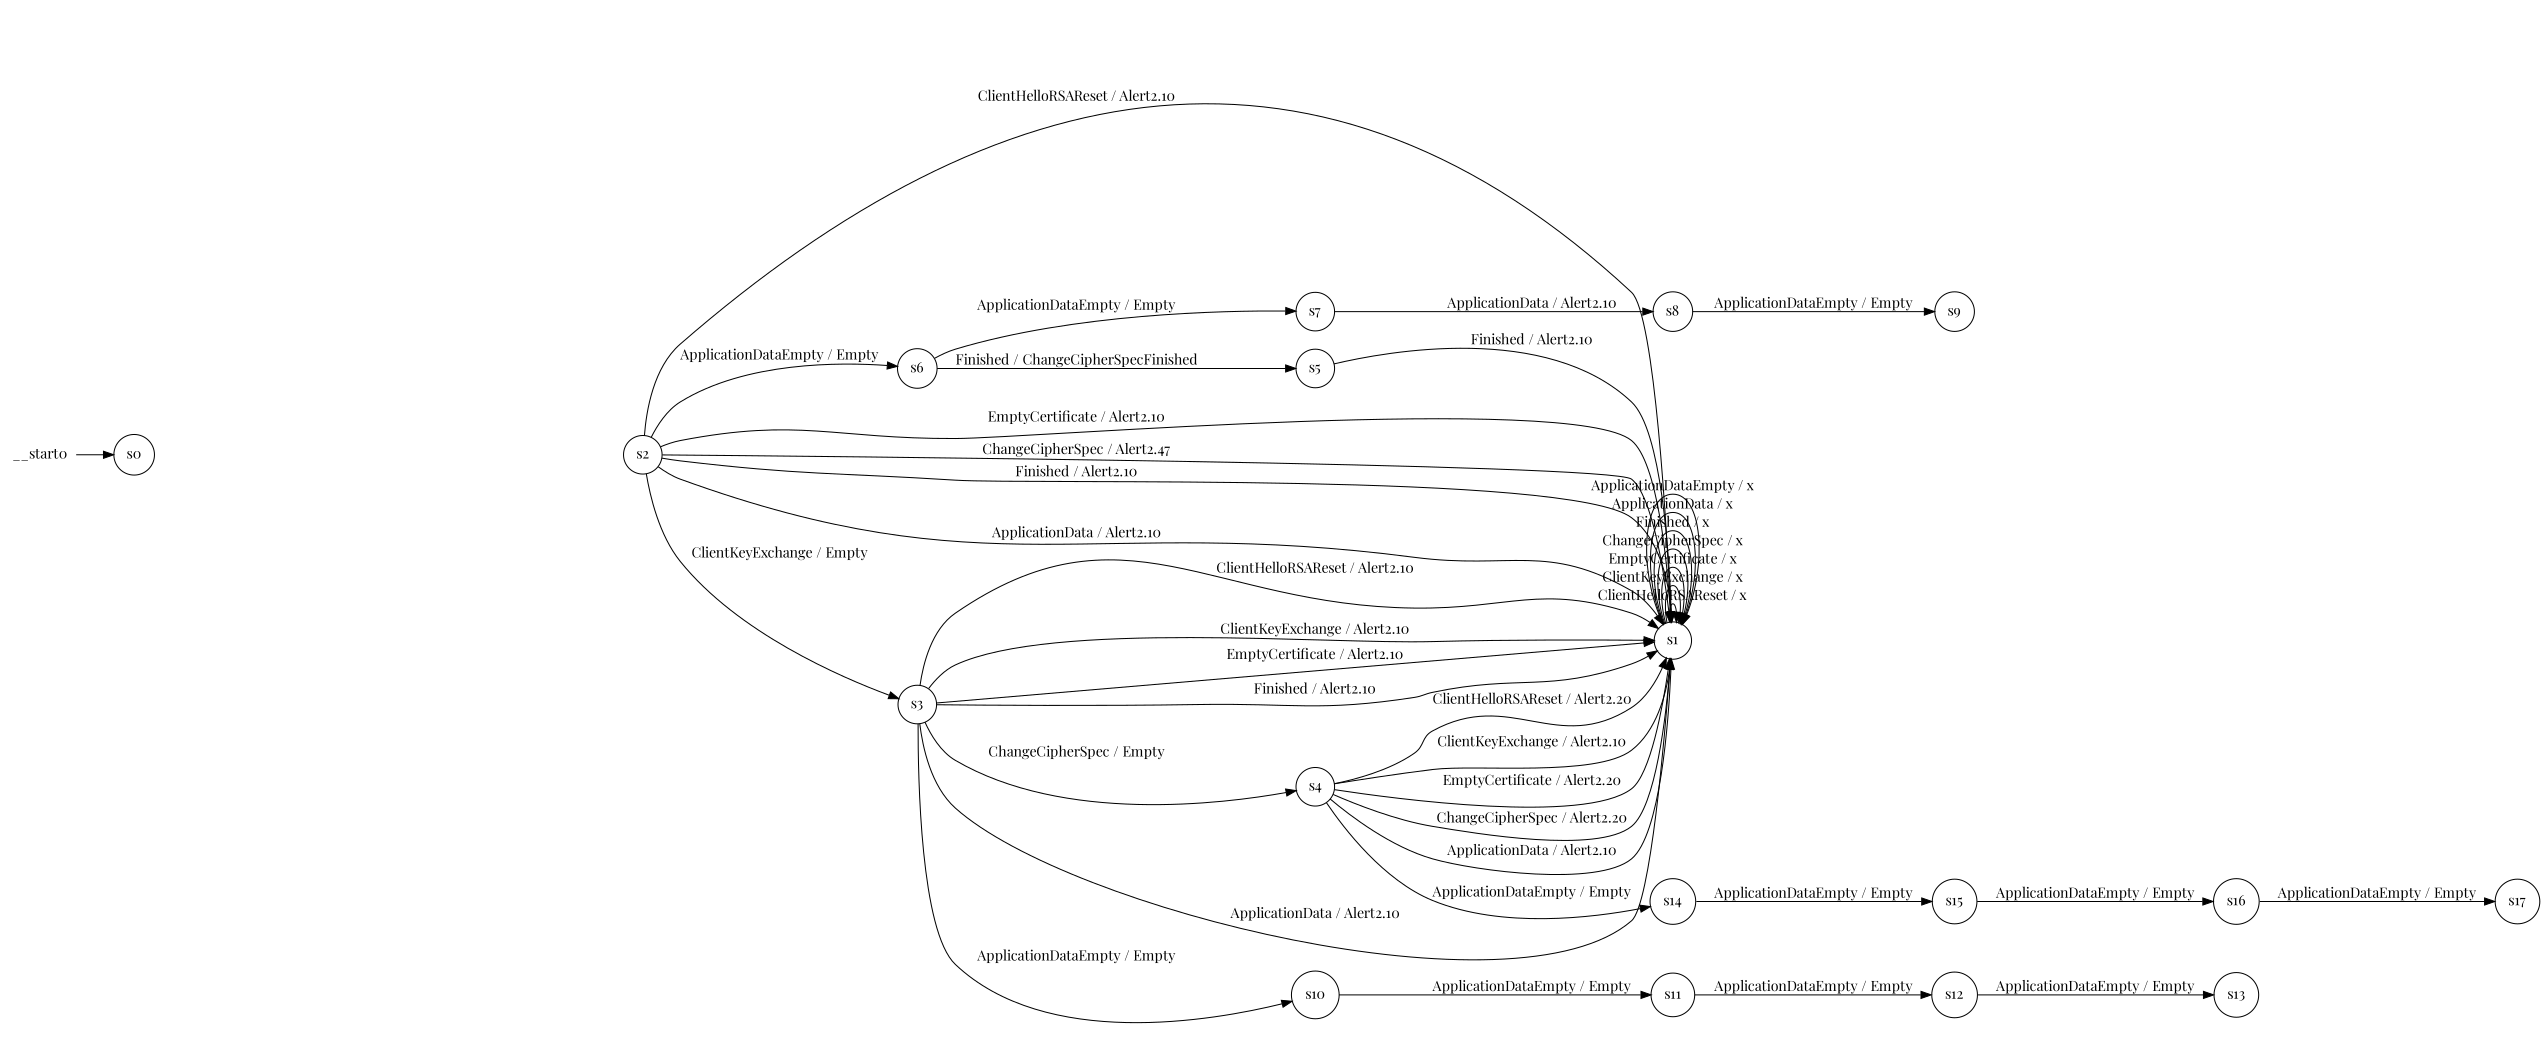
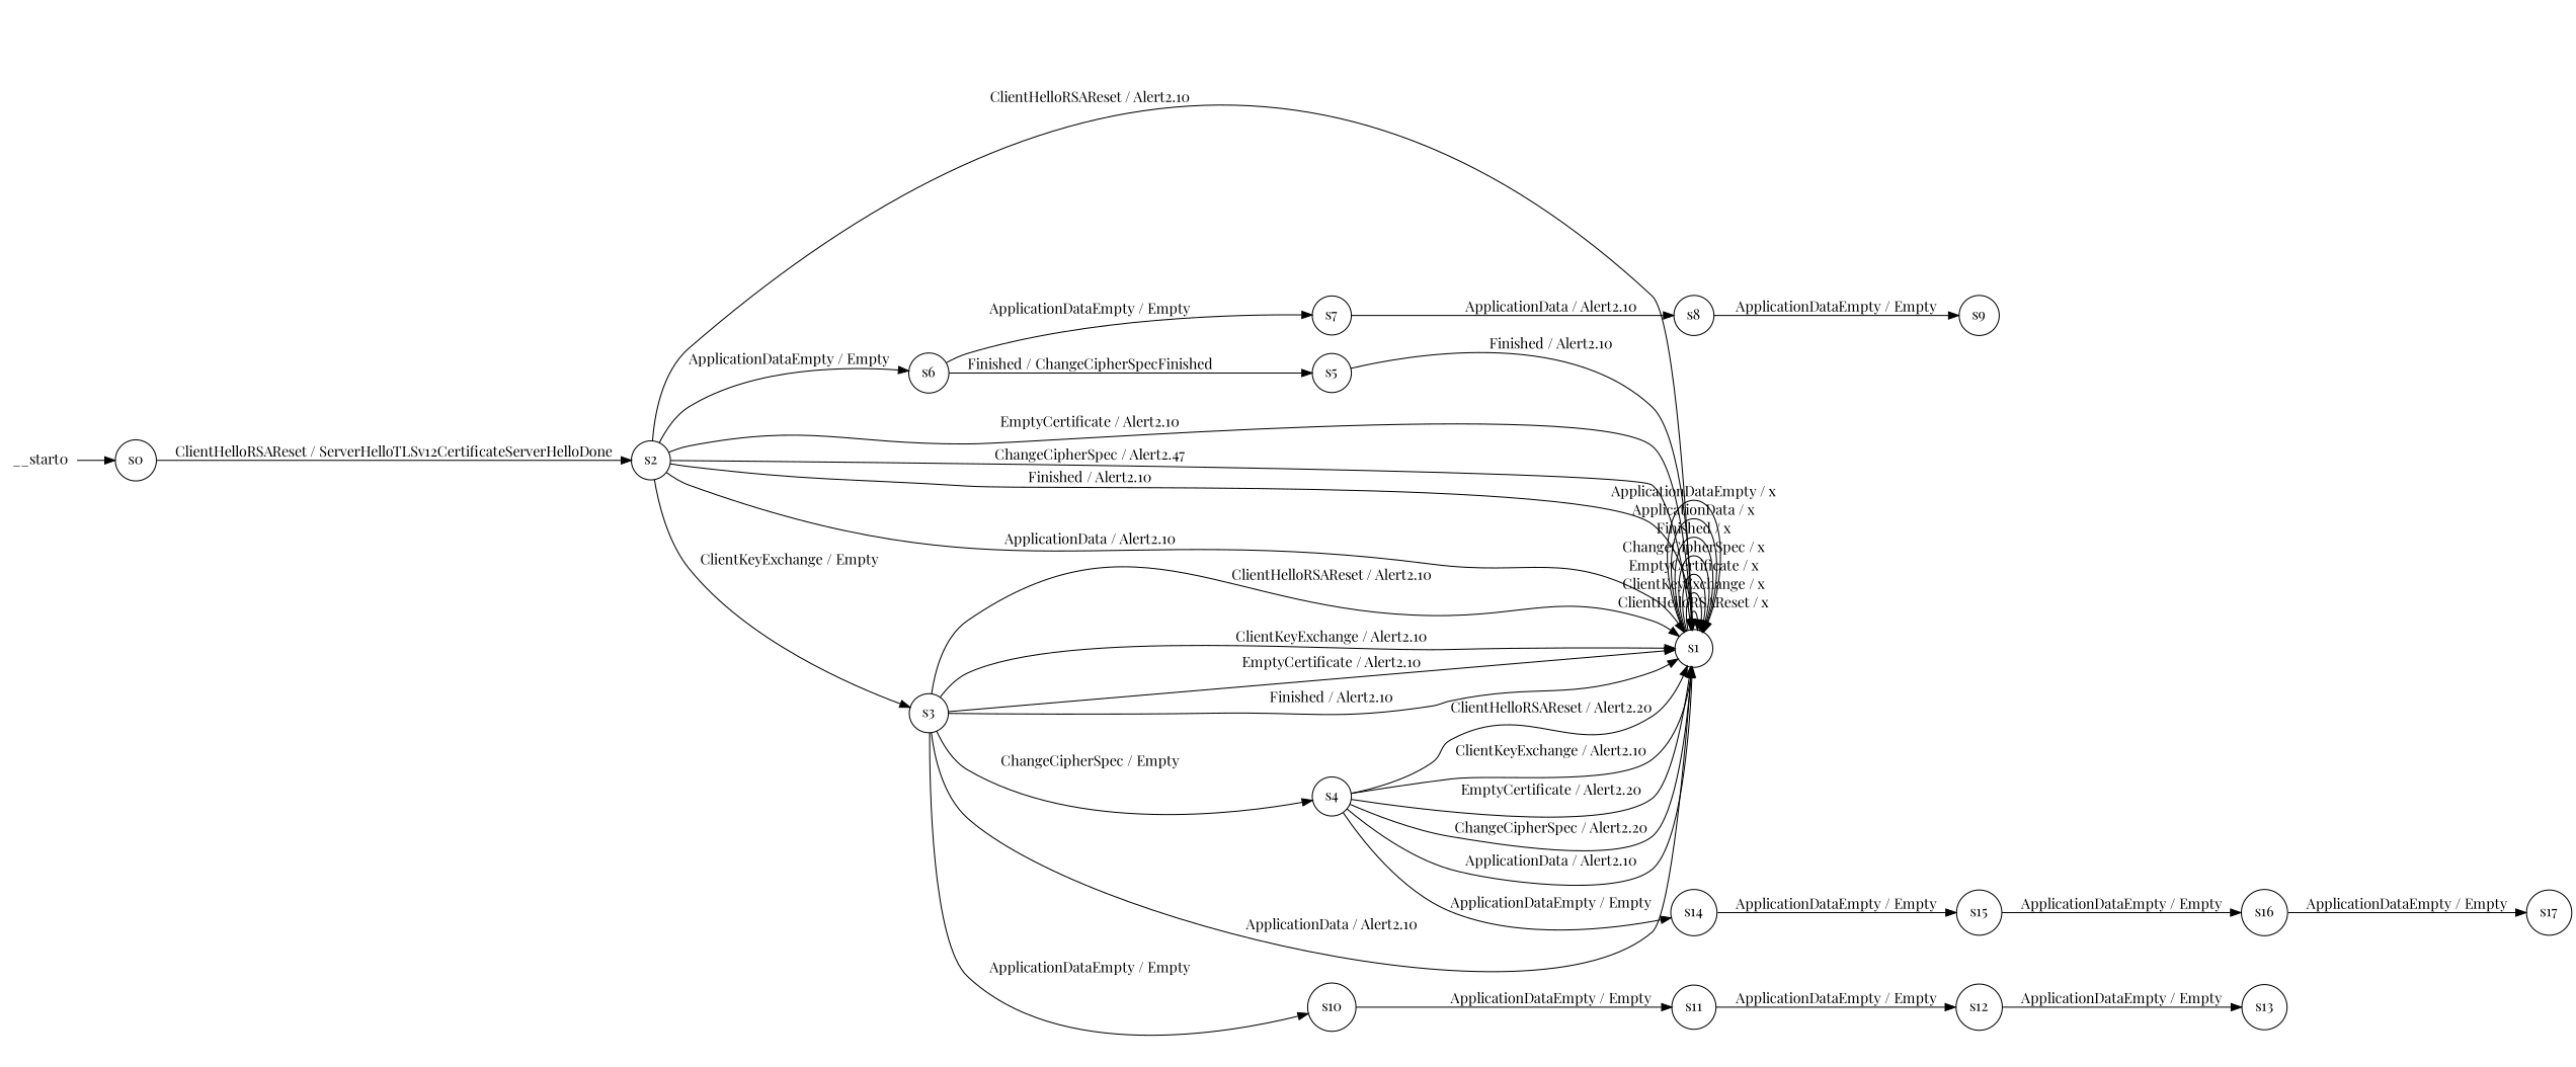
  digraph {
    fontname="Playfair Display"
    rankdir=LR
    node [fontname="Playfair Display" shape=circle]
    edge [fontname="Playfair Display"]
    n1 [label=s0]
    n2 [label=s2]
    n3 [label=s1]
    n4 [label=s3]
    n5 [label=s6]
    n6 [label=s4]
    n7 [label=s10]
    n8 [label=s5]
    n9 [label=s7]
    n10 [label=s14]
    n11 [label=s11]
    n12 [label=s15]
    n13 [label=s8]
    n14 [label=s9]
    n15 [label=s12]
    n16 [label=s13]
    n17 [label=s16]
    n18 [label=s17]
    __start0 [height=0 shape=none width=0]
+   n1 -> n2 [label="ClientHelloRSAReset / ServerHelloTLSv12CertificateServerHelloDone"]
    n2 -> n3 [label="ClientHelloRSAReset / Alert2.10"]
    n2 -> n3 [label="EmptyCertificate / Alert2.10"]
    n2 -> n3 [label="ChangeCipherSpec / Alert2.47"]
    n2 -> n3 [label="Finished / Alert2.10"]
    n2 -> n3 [label="ApplicationData / Alert2.10"]
    n2 -> n4 [label="ClientKeyExchange / Empty"]
    n2 -> n5 [label="ApplicationDataEmpty / Empty"]
    n3 -> n3 [label="ClientHelloRSAReset / x"]
    n3 -> n3 [label="ClientKeyExchange / x"]
    n3 -> n3 [label="EmptyCertificate / x"]
    n3 -> n3 [label="ChangeCipherSpec / x"]
    n3 -> n3 [label="Finished / x"]
    n3 -> n3 [label="ApplicationData / x"]
    n3 -> n3 [label="ApplicationDataEmpty / x"]
    n4 -> n3 [label="ClientHelloRSAReset / Alert2.10"]
    n4 -> n3 [label="ClientKeyExchange / Alert2.10"]
    n4 -> n3 [label="EmptyCertificate / Alert2.10"]
    n4 -> n3 [label="Finished / Alert2.10"]
    n4 -> n3 [label="ApplicationData / Alert2.10"]
    n4 -> n6 [label="ChangeCipherSpec / Empty"]
    n4 -> n7 [label="ApplicationDataEmpty / Empty"]
    n5 -> n8 [label="Finished / ChangeCipherSpecFinished"]
    n5 -> n9 [label="ApplicationDataEmpty / Empty"]
    n6 -> n3 [label="ClientHelloRSAReset / Alert2.20"]
    n6 -> n3 [label="ClientKeyExchange / Alert2.10"]
    n6 -> n3 [label="EmptyCertificate / Alert2.20"]
    n6 -> n3 [label="ChangeCipherSpec / Alert2.20"]
    n6 -> n3 [label="ApplicationData / Alert2.10"]
    n6 -> n10 [label="ApplicationDataEmpty / Empty"]
    n7 -> n11 [label="ApplicationDataEmpty / Empty"]
    n8 -> n3 [label="Finished / Alert2.10"]
    n9 -> n13 [label="ApplicationData / Alert2.10"]
    n10 -> n12 [label="ApplicationDataEmpty / Empty"]
    n11 -> n15 [label="ApplicationDataEmpty / Empty"]
    n12 -> n17 [label="ApplicationDataEmpty / Empty"]
    n13 -> n14 [label="ApplicationDataEmpty / Empty"]
    n15 -> n16 [label="ApplicationDataEmpty / Empty"]
    n17 -> n18 [label="ApplicationDataEmpty / Empty"]
    __start0 -> n1
  }
